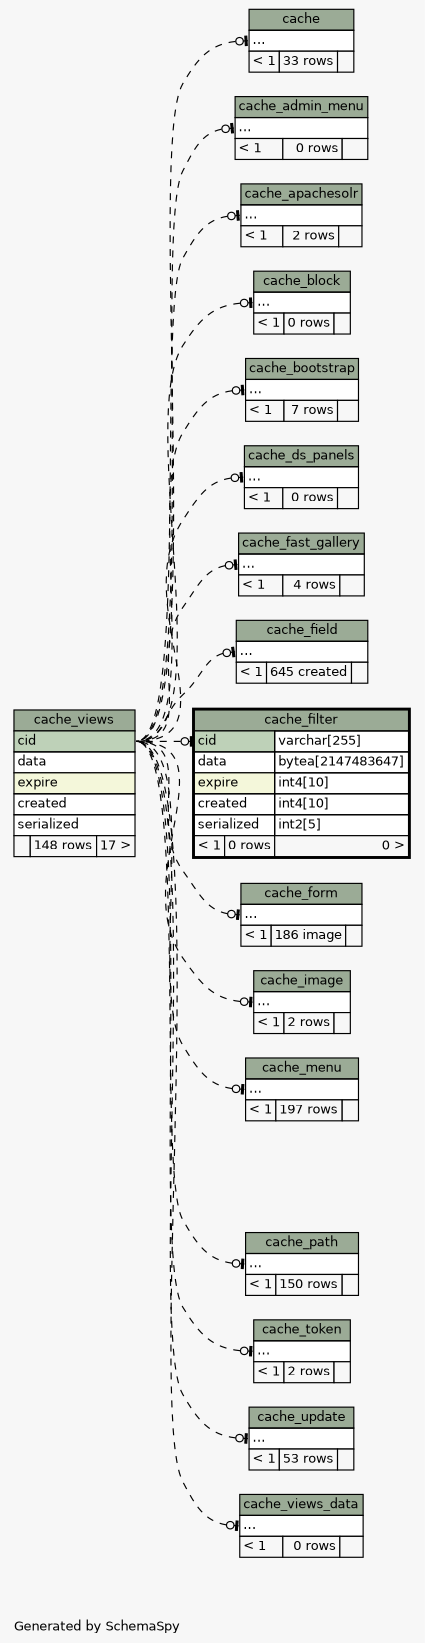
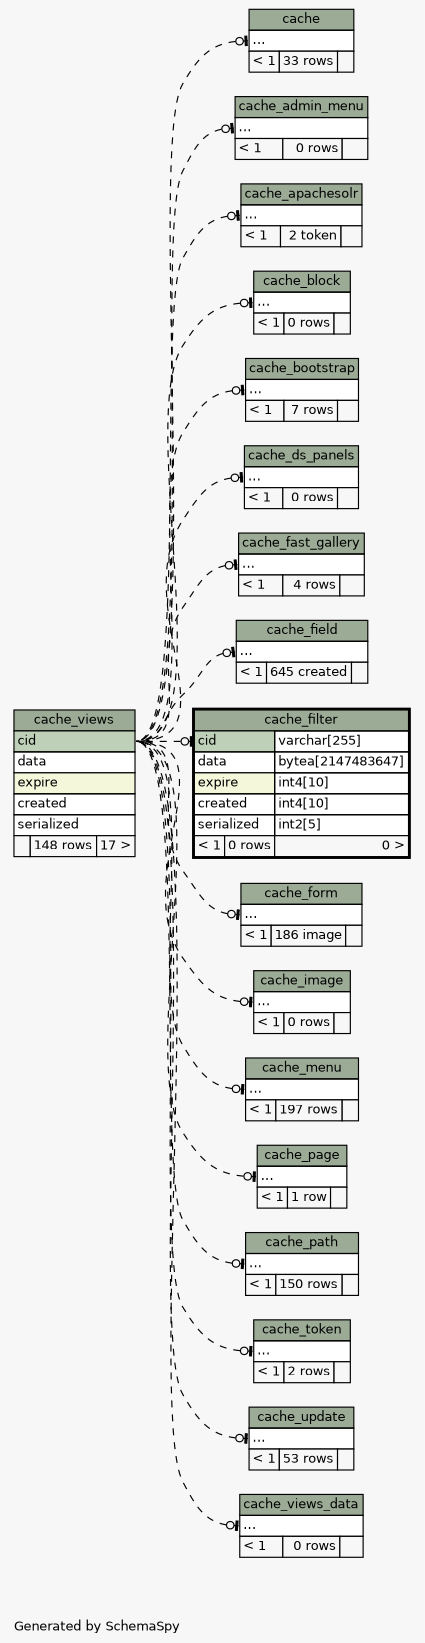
  digraph {
    bgcolor="#f7f7f7"
    fontname=Helvetica
    fontsize=11
    label="\nGenerated by SchemaSpy"
    labeljust=l
    nodesep=0.18
    rankdir=RL
    ranksep=0.46
    node [fontname=Helvetica fontsize=11 shape=plaintext]
    edge [arrowhead=none arrowsize=0.8 arrowtail=teeodot dir=back headport="cid:e" style=dashed tailport="elipses:w"]
    n1 [label=<     <TABLE BORDER="0" CELLBORDER="1" CELLSPACING="0" BGCOLOR="#ffffff">       <TR><TD COLSPAN="3" BGCOLOR="#9bab96" ALIGN="CENTER">cache</TD></TR>       <TR><TD PORT="elipses" COLSPAN="3" ALIGN="LEFT">...</TD></TR>       <TR><TD ALIGN="LEFT" BGCOLOR="#f7f7f7">&lt; 1</TD><TD ALIGN="RIGHT" BGCOLOR="#f7f7f7">33 rows</TD><TD ALIGN="RIGHT" BGCOLOR="#f7f7f7">  </TD></TR>     </TABLE>>]
    n2 [label=<     <TABLE BORDER="0" CELLBORDER="1" CELLSPACING="0" BGCOLOR="#ffffff">       <TR><TD COLSPAN="3" BGCOLOR="#9bab96" ALIGN="CENTER">cache_views</TD></TR>       <TR><TD PORT="cid" COLSPAN="3" BGCOLOR="#bed1b8" ALIGN="LEFT">cid</TD></TR>       <TR><TD PORT="data" COLSPAN="3" ALIGN="LEFT">data</TD></TR>       <TR><TD PORT="expire" COLSPAN="3" BGCOLOR="#f4f7da" ALIGN="LEFT">expire</TD></TR>       <TR><TD PORT="created" COLSPAN="3" ALIGN="LEFT">created</TD></TR>       <TR><TD PORT="serialized" COLSPAN="3" ALIGN="LEFT">serialized</TD></TR>       <TR><TD ALIGN="LEFT" BGCOLOR="#f7f7f7">  </TD><TD ALIGN="RIGHT" BGCOLOR="#f7f7f7">148 rows</TD><TD ALIGN="RIGHT" BGCOLOR="#f7f7f7">17 &gt;</TD></TR>     </TABLE>>]
    n3 [label=<     <TABLE BORDER="0" CELLBORDER="1" CELLSPACING="0" BGCOLOR="#ffffff">       <TR><TD COLSPAN="3" BGCOLOR="#9bab96" ALIGN="CENTER">cache_admin_menu</TD></TR>       <TR><TD PORT="elipses" COLSPAN="3" ALIGN="LEFT">...</TD></TR>       <TR><TD ALIGN="LEFT" BGCOLOR="#f7f7f7">&lt; 1</TD><TD ALIGN="RIGHT" BGCOLOR="#f7f7f7">0 rows</TD><TD ALIGN="RIGHT" BGCOLOR="#f7f7f7">  </TD></TR>     </TABLE>>]
-   n4 [label=<     <TABLE BORDER="0" CELLBORDER="1" CELLSPACING="0" BGCOLOR="#ffffff">       <TR><TD COLSPAN="3" BGCOLOR="#9bab96" ALIGN="CENTER">cache_apachesolr</TD></TR>       <TR><TD PORT="elipses" COLSPAN="3" ALIGN="LEFT">...</TD></TR>       <TR><TD ALIGN="LEFT" BGCOLOR="#f7f7f7">&lt; 1</TD><TD ALIGN="RIGHT" BGCOLOR="#f7f7f7">2 rows</TD><TD ALIGN="RIGHT" BGCOLOR="#f7f7f7">  </TD></TR>     </TABLE>>]
+   n4 [label=<     <TABLE BORDER="0" CELLBORDER="1" CELLSPACING="0" BGCOLOR="#ffffff">       <TR><TD COLSPAN="3" BGCOLOR="#9bab96" ALIGN="CENTER">cache_apachesolr</TD></TR>       <TR><TD PORT="elipses" COLSPAN="3" ALIGN="LEFT">...</TD></TR>       <TR><TD ALIGN="LEFT" BGCOLOR="#f7f7f7">&lt; 1</TD><TD ALIGN="RIGHT" BGCOLOR="#f7f7f7">2 token</TD><TD ALIGN="RIGHT" BGCOLOR="#f7f7f7">  </TD></TR>     </TABLE>>]
    n5 [label=<     <TABLE BORDER="0" CELLBORDER="1" CELLSPACING="0" BGCOLOR="#ffffff">       <TR><TD COLSPAN="3" BGCOLOR="#9bab96" ALIGN="CENTER">cache_block</TD></TR>       <TR><TD PORT="elipses" COLSPAN="3" ALIGN="LEFT">...</TD></TR>       <TR><TD ALIGN="LEFT" BGCOLOR="#f7f7f7">&lt; 1</TD><TD ALIGN="RIGHT" BGCOLOR="#f7f7f7">0 rows</TD><TD ALIGN="RIGHT" BGCOLOR="#f7f7f7">  </TD></TR>     </TABLE>>]
    n6 [label=<     <TABLE BORDER="0" CELLBORDER="1" CELLSPACING="0" BGCOLOR="#ffffff">       <TR><TD COLSPAN="3" BGCOLOR="#9bab96" ALIGN="CENTER">cache_bootstrap</TD></TR>       <TR><TD PORT="elipses" COLSPAN="3" ALIGN="LEFT">...</TD></TR>       <TR><TD ALIGN="LEFT" BGCOLOR="#f7f7f7">&lt; 1</TD><TD ALIGN="RIGHT" BGCOLOR="#f7f7f7">7 rows</TD><TD ALIGN="RIGHT" BGCOLOR="#f7f7f7">  </TD></TR>     </TABLE>>]
    n7 [label=<     <TABLE BORDER="0" CELLBORDER="1" CELLSPACING="0" BGCOLOR="#ffffff">       <TR><TD COLSPAN="3" BGCOLOR="#9bab96" ALIGN="CENTER">cache_ds_panels</TD></TR>       <TR><TD PORT="elipses" COLSPAN="3" ALIGN="LEFT">...</TD></TR>       <TR><TD ALIGN="LEFT" BGCOLOR="#f7f7f7">&lt; 1</TD><TD ALIGN="RIGHT" BGCOLOR="#f7f7f7">0 rows</TD><TD ALIGN="RIGHT" BGCOLOR="#f7f7f7">  </TD></TR>     </TABLE>>]
    n8 [label=<     <TABLE BORDER="0" CELLBORDER="1" CELLSPACING="0" BGCOLOR="#ffffff">       <TR><TD COLSPAN="3" BGCOLOR="#9bab96" ALIGN="CENTER">cache_fast_gallery</TD></TR>       <TR><TD PORT="elipses" COLSPAN="3" ALIGN="LEFT">...</TD></TR>       <TR><TD ALIGN="LEFT" BGCOLOR="#f7f7f7">&lt; 1</TD><TD ALIGN="RIGHT" BGCOLOR="#f7f7f7">4 rows</TD><TD ALIGN="RIGHT" BGCOLOR="#f7f7f7">  </TD></TR>     </TABLE>>]
    n9 [label=<     <TABLE BORDER="0" CELLBORDER="1" CELLSPACING="0" BGCOLOR="#ffffff">       <TR><TD COLSPAN="3" BGCOLOR="#9bab96" ALIGN="CENTER">cache_field</TD></TR>       <TR><TD PORT="elipses" COLSPAN="3" ALIGN="LEFT">...</TD></TR>       <TR><TD ALIGN="LEFT" BGCOLOR="#f7f7f7">&lt; 1</TD><TD ALIGN="RIGHT" BGCOLOR="#f7f7f7">645 created</TD><TD ALIGN="RIGHT" BGCOLOR="#f7f7f7">  </TD></TR>     </TABLE>>]
    n10 [label=<     <TABLE BORDER="2" CELLBORDER="1" CELLSPACING="0" BGCOLOR="#ffffff">       <TR><TD COLSPAN="3" BGCOLOR="#9bab96" ALIGN="CENTER">cache_filter</TD></TR>       <TR><TD PORT="cid" COLSPAN="2" BGCOLOR="#bed1b8" ALIGN="LEFT">cid</TD><TD PORT="cid.type" ALIGN="LEFT">varchar[255]</TD></TR>       <TR><TD PORT="data" COLSPAN="2" ALIGN="LEFT">data</TD><TD PORT="data.type" ALIGN="LEFT">bytea[2147483647]</TD></TR>       <TR><TD PORT="expire" COLSPAN="2" BGCOLOR="#f4f7da" ALIGN="LEFT">expire</TD><TD PORT="expire.type" ALIGN="LEFT">int4[10]</TD></TR>       <TR><TD PORT="created" COLSPAN="2" ALIGN="LEFT">created</TD><TD PORT="created.type" ALIGN="LEFT">int4[10]</TD></TR>       <TR><TD PORT="serialized" COLSPAN="2" ALIGN="LEFT">serialized</TD><TD PORT="serialized.type" ALIGN="LEFT">int2[5]</TD></TR>       <TR><TD ALIGN="LEFT" BGCOLOR="#f7f7f7">&lt; 1</TD><TD ALIGN="RIGHT" BGCOLOR="#f7f7f7">0 rows</TD><TD ALIGN="RIGHT" BGCOLOR="#f7f7f7">0 &gt;</TD></TR>     </TABLE>>]
    n11 [label=<     <TABLE BORDER="0" CELLBORDER="1" CELLSPACING="0" BGCOLOR="#ffffff">       <TR><TD COLSPAN="3" BGCOLOR="#9bab96" ALIGN="CENTER">cache_form</TD></TR>       <TR><TD PORT="elipses" COLSPAN="3" ALIGN="LEFT">...</TD></TR>       <TR><TD ALIGN="LEFT" BGCOLOR="#f7f7f7">&lt; 1</TD><TD ALIGN="RIGHT" BGCOLOR="#f7f7f7">186 image</TD><TD ALIGN="RIGHT" BGCOLOR="#f7f7f7">  </TD></TR>     </TABLE>>]
-   n12 [label=<     <TABLE BORDER="0" CELLBORDER="1" CELLSPACING="0" BGCOLOR="#ffffff">       <TR><TD COLSPAN="3" BGCOLOR="#9bab96" ALIGN="CENTER">cache_image</TD></TR>       <TR><TD PORT="elipses" COLSPAN="3" ALIGN="LEFT">...</TD></TR>       <TR><TD ALIGN="LEFT" BGCOLOR="#f7f7f7">&lt; 1</TD><TD ALIGN="RIGHT" BGCOLOR="#f7f7f7">2 rows</TD><TD ALIGN="RIGHT" BGCOLOR="#f7f7f7">  </TD></TR>     </TABLE>>]
+   n12 [label=<     <TABLE BORDER="0" CELLBORDER="1" CELLSPACING="0" BGCOLOR="#ffffff">       <TR><TD COLSPAN="3" BGCOLOR="#9bab96" ALIGN="CENTER">cache_image</TD></TR>       <TR><TD PORT="elipses" COLSPAN="3" ALIGN="LEFT">...</TD></TR>       <TR><TD ALIGN="LEFT" BGCOLOR="#f7f7f7">&lt; 1</TD><TD ALIGN="RIGHT" BGCOLOR="#f7f7f7">0 rows</TD><TD ALIGN="RIGHT" BGCOLOR="#f7f7f7">  </TD></TR>     </TABLE>>]
    n13 [label=<     <TABLE BORDER="0" CELLBORDER="1" CELLSPACING="0" BGCOLOR="#ffffff">       <TR><TD COLSPAN="3" BGCOLOR="#9bab96" ALIGN="CENTER">cache_menu</TD></TR>       <TR><TD PORT="elipses" COLSPAN="3" ALIGN="LEFT">...</TD></TR>       <TR><TD ALIGN="LEFT" BGCOLOR="#f7f7f7">&lt; 1</TD><TD ALIGN="RIGHT" BGCOLOR="#f7f7f7">197 rows</TD><TD ALIGN="RIGHT" BGCOLOR="#f7f7f7">  </TD></TR>     </TABLE>>]
+   n14 [label=<     <TABLE BORDER="0" CELLBORDER="1" CELLSPACING="0" BGCOLOR="#ffffff">       <TR><TD COLSPAN="3" BGCOLOR="#9bab96" ALIGN="CENTER">cache_page</TD></TR>       <TR><TD PORT="elipses" COLSPAN="3" ALIGN="LEFT">...</TD></TR>       <TR><TD ALIGN="LEFT" BGCOLOR="#f7f7f7">&lt; 1</TD><TD ALIGN="RIGHT" BGCOLOR="#f7f7f7">1 row</TD><TD ALIGN="RIGHT" BGCOLOR="#f7f7f7">  </TD></TR>     </TABLE>>]
    n15 [label=<     <TABLE BORDER="0" CELLBORDER="1" CELLSPACING="0" BGCOLOR="#ffffff">       <TR><TD COLSPAN="3" BGCOLOR="#9bab96" ALIGN="CENTER">cache_path</TD></TR>       <TR><TD PORT="elipses" COLSPAN="3" ALIGN="LEFT">...</TD></TR>       <TR><TD ALIGN="LEFT" BGCOLOR="#f7f7f7">&lt; 1</TD><TD ALIGN="RIGHT" BGCOLOR="#f7f7f7">150 rows</TD><TD ALIGN="RIGHT" BGCOLOR="#f7f7f7">  </TD></TR>     </TABLE>>]
    n16 [label=<     <TABLE BORDER="0" CELLBORDER="1" CELLSPACING="0" BGCOLOR="#ffffff">       <TR><TD COLSPAN="3" BGCOLOR="#9bab96" ALIGN="CENTER">cache_token</TD></TR>       <TR><TD PORT="elipses" COLSPAN="3" ALIGN="LEFT">...</TD></TR>       <TR><TD ALIGN="LEFT" BGCOLOR="#f7f7f7">&lt; 1</TD><TD ALIGN="RIGHT" BGCOLOR="#f7f7f7">2 rows</TD><TD ALIGN="RIGHT" BGCOLOR="#f7f7f7">  </TD></TR>     </TABLE>>]
    n17 [label=<     <TABLE BORDER="0" CELLBORDER="1" CELLSPACING="0" BGCOLOR="#ffffff">       <TR><TD COLSPAN="3" BGCOLOR="#9bab96" ALIGN="CENTER">cache_update</TD></TR>       <TR><TD PORT="elipses" COLSPAN="3" ALIGN="LEFT">...</TD></TR>       <TR><TD ALIGN="LEFT" BGCOLOR="#f7f7f7">&lt; 1</TD><TD ALIGN="RIGHT" BGCOLOR="#f7f7f7">53 rows</TD><TD ALIGN="RIGHT" BGCOLOR="#f7f7f7">  </TD></TR>     </TABLE>>]
    n18 [label=<     <TABLE BORDER="0" CELLBORDER="1" CELLSPACING="0" BGCOLOR="#ffffff">       <TR><TD COLSPAN="3" BGCOLOR="#9bab96" ALIGN="CENTER">cache_views_data</TD></TR>       <TR><TD PORT="elipses" COLSPAN="3" ALIGN="LEFT">...</TD></TR>       <TR><TD ALIGN="LEFT" BGCOLOR="#f7f7f7">&lt; 1</TD><TD ALIGN="RIGHT" BGCOLOR="#f7f7f7">0 rows</TD><TD ALIGN="RIGHT" BGCOLOR="#f7f7f7">  </TD></TR>     </TABLE>>]
    n1 -> n2
    n3 -> n2
    n4 -> n2
    n5 -> n2
    n6 -> n2
    n7 -> n2
    n8 -> n2
    n9 -> n2
    n10 -> n2 [tailport="cid:w"]
    n11 -> n2
    n12 -> n2
    n13 -> n2
+   n14 -> n2
    n15 -> n2
    n16 -> n2
    n17 -> n2
    n18 -> n2
  }
